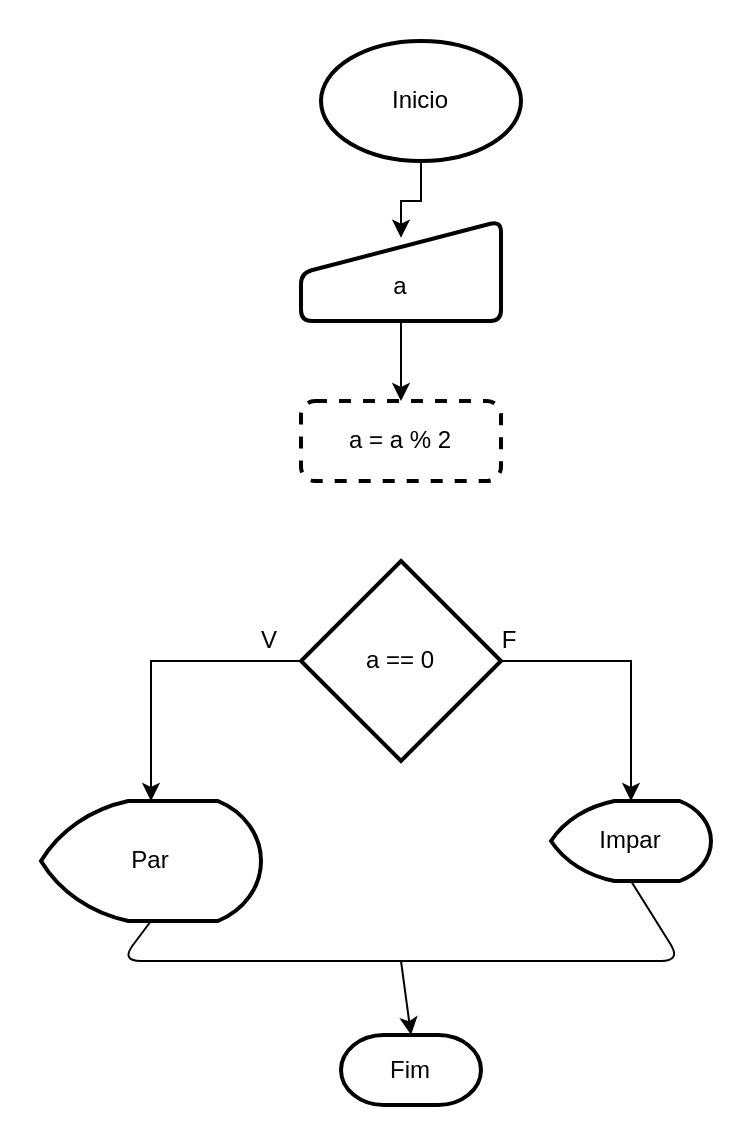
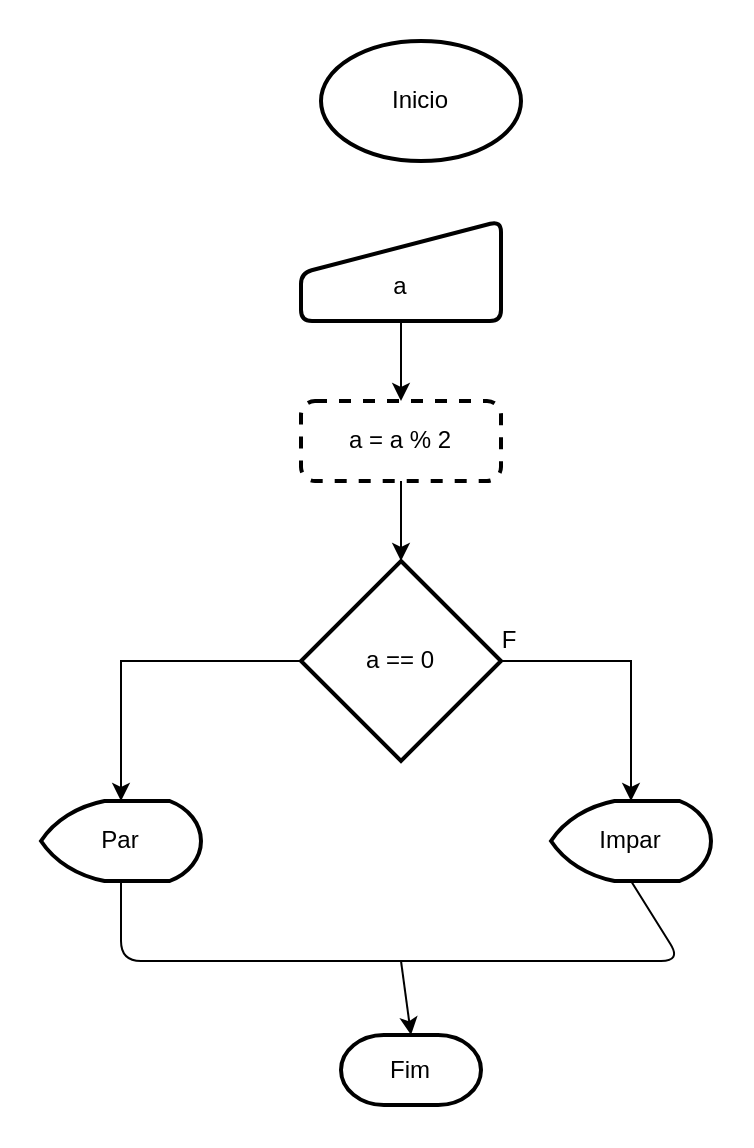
  <mxCell id="0" />
  <mxCell id="1" parent="0" />
- <mxCell id="2" style="edgeStyle=orthogonalEdgeStyle;rounded=0;orthogonalLoop=1;jettySize=auto;html=1;entryX=0.5;entryY=0.167;entryDx=0;entryDy=0;entryPerimeter=0;" edge="1" parent="1" source="3" target="5"><mxGeometry relative="1" as="geometry" /></mxCell>
  <mxCell id="3" value="Inicio" style="strokeWidth=2;html=1;shape=mxgraph.flowchart.start_1;whiteSpace=wrap;" vertex="1" parent="1"><mxGeometry x="160" y="20" width="100" height="60" as="geometry" /></mxCell>
  <mxCell id="4" style="edgeStyle=orthogonalEdgeStyle;rounded=0;orthogonalLoop=1;jettySize=auto;html=1;" edge="1" parent="1" source="5" target="7"><mxGeometry relative="1" as="geometry" /></mxCell>
  <mxCell id="5" value="&lt;br&gt;a" style="html=1;strokeWidth=2;shape=manualInput;whiteSpace=wrap;rounded=1;size=26;arcSize=11;" vertex="1" parent="1"><mxGeometry x="150" y="110" width="100" height="50" as="geometry" /></mxCell>
+ <mxCell id="6" style="edgeStyle=orthogonalEdgeStyle;rounded=0;orthogonalLoop=1;jettySize=auto;html=1;" edge="1" parent="1" source="7" target="10"><mxGeometry relative="1" as="geometry" /></mxCell>
  <mxCell id="7" value="a = a % 2" style="rounded=1;whiteSpace=wrap;html=1;absoluteArcSize=1;arcSize=14;strokeWidth=2;dashed=1;" vertex="1" parent="1"><mxGeometry x="150" y="200" width="100" height="40" as="geometry" /></mxCell>
  <mxCell id="8" style="edgeStyle=orthogonalEdgeStyle;rounded=0;orthogonalLoop=1;jettySize=auto;html=1;entryX=0.5;entryY=0;entryDx=0;entryDy=0;entryPerimeter=0;" edge="1" parent="1" source="10" target="13"><mxGeometry relative="1" as="geometry"><mxPoint x="60" y="330" as="targetPoint" /></mxGeometry></mxCell>
  <mxCell id="9" style="edgeStyle=orthogonalEdgeStyle;rounded=0;orthogonalLoop=1;jettySize=auto;html=1;entryX=0.5;entryY=0;entryDx=0;entryDy=0;entryPerimeter=0;" edge="1" parent="1" source="10" target="14"><mxGeometry relative="1" as="geometry"><mxPoint x="330" y="330" as="targetPoint" /></mxGeometry></mxCell>
  <mxCell id="10" value="a == 0" style="strokeWidth=2;html=1;shape=mxgraph.flowchart.decision;whiteSpace=wrap;" vertex="1" parent="1"><mxGeometry x="150" y="280" width="100" height="100" as="geometry" /></mxCell>
- <mxCell id="11" value="V" style="text;html=1;align=center;verticalAlign=middle;resizable=0;points=[];autosize=1;" vertex="1" parent="1"><mxGeometry x="124" y="310" width="20" height="20" as="geometry" /></mxCell>
  <mxCell id="12" value="F" style="text;html=1;align=center;verticalAlign=middle;resizable=0;points=[];autosize=1;" vertex="1" parent="1"><mxGeometry x="244" y="310" width="20" height="20" as="geometry" /></mxCell>
- <mxCell id="13" value="Par" style="strokeWidth=2;html=1;shape=mxgraph.flowchart.display;whiteSpace=wrap;" vertex="1" parent="1"><mxGeometry x="20" y="400" width="110" height="60" as="geometry" /></mxCell>
+ <mxCell id="13" value="Par" style="strokeWidth=2;html=1;shape=mxgraph.flowchart.display;whiteSpace=wrap;" vertex="1" parent="1"><mxGeometry x="20" y="400" width="80" height="40" as="geometry" /></mxCell>
  <mxCell id="14" value="Impar" style="strokeWidth=2;html=1;shape=mxgraph.flowchart.display;whiteSpace=wrap;" vertex="1" parent="1"><mxGeometry x="275" y="400" width="80" height="40" as="geometry" /></mxCell>
  <mxCell id="15" value="" style="endArrow=none;html=1;exitX=0.5;exitY=1;exitDx=0;exitDy=0;exitPerimeter=0;entryX=0.5;entryY=1;entryDx=0;entryDy=0;entryPerimeter=0;" edge="1" parent="1" source="13" target="14"><mxGeometry width="50" height="50" relative="1" as="geometry"><mxPoint x="190" y="510" as="sourcePoint" /><mxPoint x="240" y="460" as="targetPoint" /><Array as="points"><mxPoint x="60" y="480" /><mxPoint x="340" y="480" /></Array></mxGeometry></mxCell>
  <mxCell id="16" value="Fim" style="strokeWidth=2;html=1;shape=mxgraph.flowchart.terminator;whiteSpace=wrap;" vertex="1" parent="1"><mxGeometry x="170" y="517" width="70" height="35" as="geometry" /></mxCell>
  <mxCell id="17" value="" style="endArrow=classic;html=1;entryX=0.5;entryY=0;entryDx=0;entryDy=0;entryPerimeter=0;" edge="1" parent="1" target="16"><mxGeometry width="50" height="50" relative="1" as="geometry"><mxPoint x="200" y="480" as="sourcePoint" /><mxPoint x="250" y="360" as="targetPoint" /></mxGeometry></mxCell>
